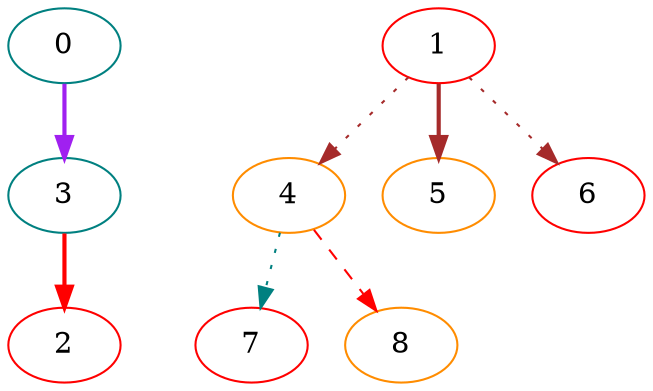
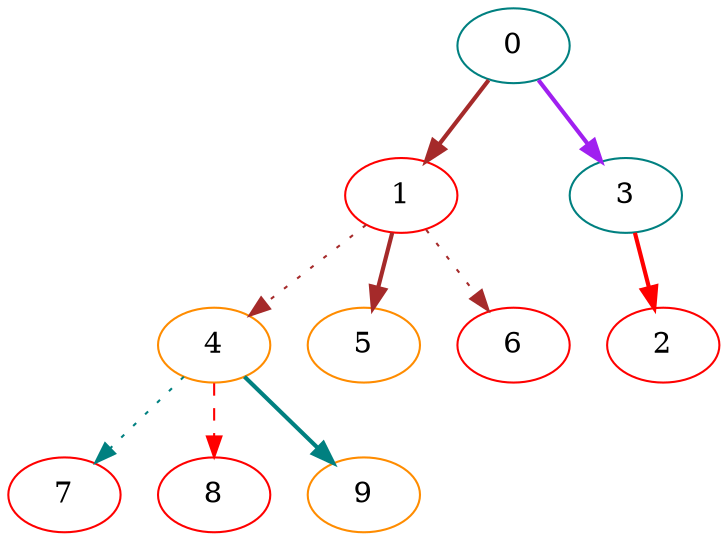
  digraph {
    fontname="DejaVu Serif"
    node [Processor=1 Weight=50 color=red fontname="DejaVu Serif"]
    edge [Weight=10 color=brown fontname="DejaVu Serif" style=bold]
    0 [Start=0 color=teal]
    1 [Processor=2 Start=59 Weight=70]
    3 [Start=50 Weight=100 color=teal]
    4 [Processor=3 Start=147 Weight=40 color=darkorange]
    5 [Processor=3 Start=207 Weight=20 color=darkorange]
    6 [Processor=2 Start=129 Weight=100]
    2 [Processor=3 Start=57 Weight=90]
    7 [Start=150 Weight=80]
-   8 [Processor=4 Start=153 color=darkorange]
+   8 [Processor=4 Start=153]
+   9 [Processor=4 Start=203 Weight=20 color=darkorange]
+   0 -> 1 [Weight=9]
    0 -> 3 [Weight=4 color=purple]
    1 -> 4 [style=dotted]
    1 -> 5 [Weight=7]
    1 -> 6 [Weight=5 style=dotted]
    3 -> 2 [Weight=7 color=red]
    4 -> 7 [Weight=5 color=teal style=dotted]
    4 -> 8 [Weight=3 color=red style=dashed]
+   4 -> 9 [color=teal]
  }
